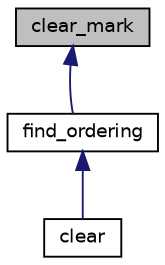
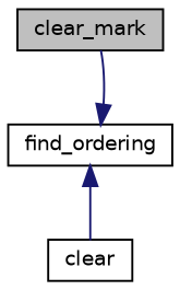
  digraph {
    rankdir=TB
    node [color=black fillcolor=white fontname=Helvetica fontsize=10 shape=record style=filled]
    edge [color=midnightblue dir=back fontname=Helvetica fontsize=10 labelfontname=Helvetica labelfontsize=10 style=solid]
    n1 [fillcolor=grey75 fontcolor=black height=0.2 label=clear_mark width=0.4]
    n2 [height=0.2 label=find_ordering width=0.4]
    n3 [height=0.2 label=clear width=0.4]
-   n1 -> n2
+   n2 -> n1
    n2 -> n3
  }
